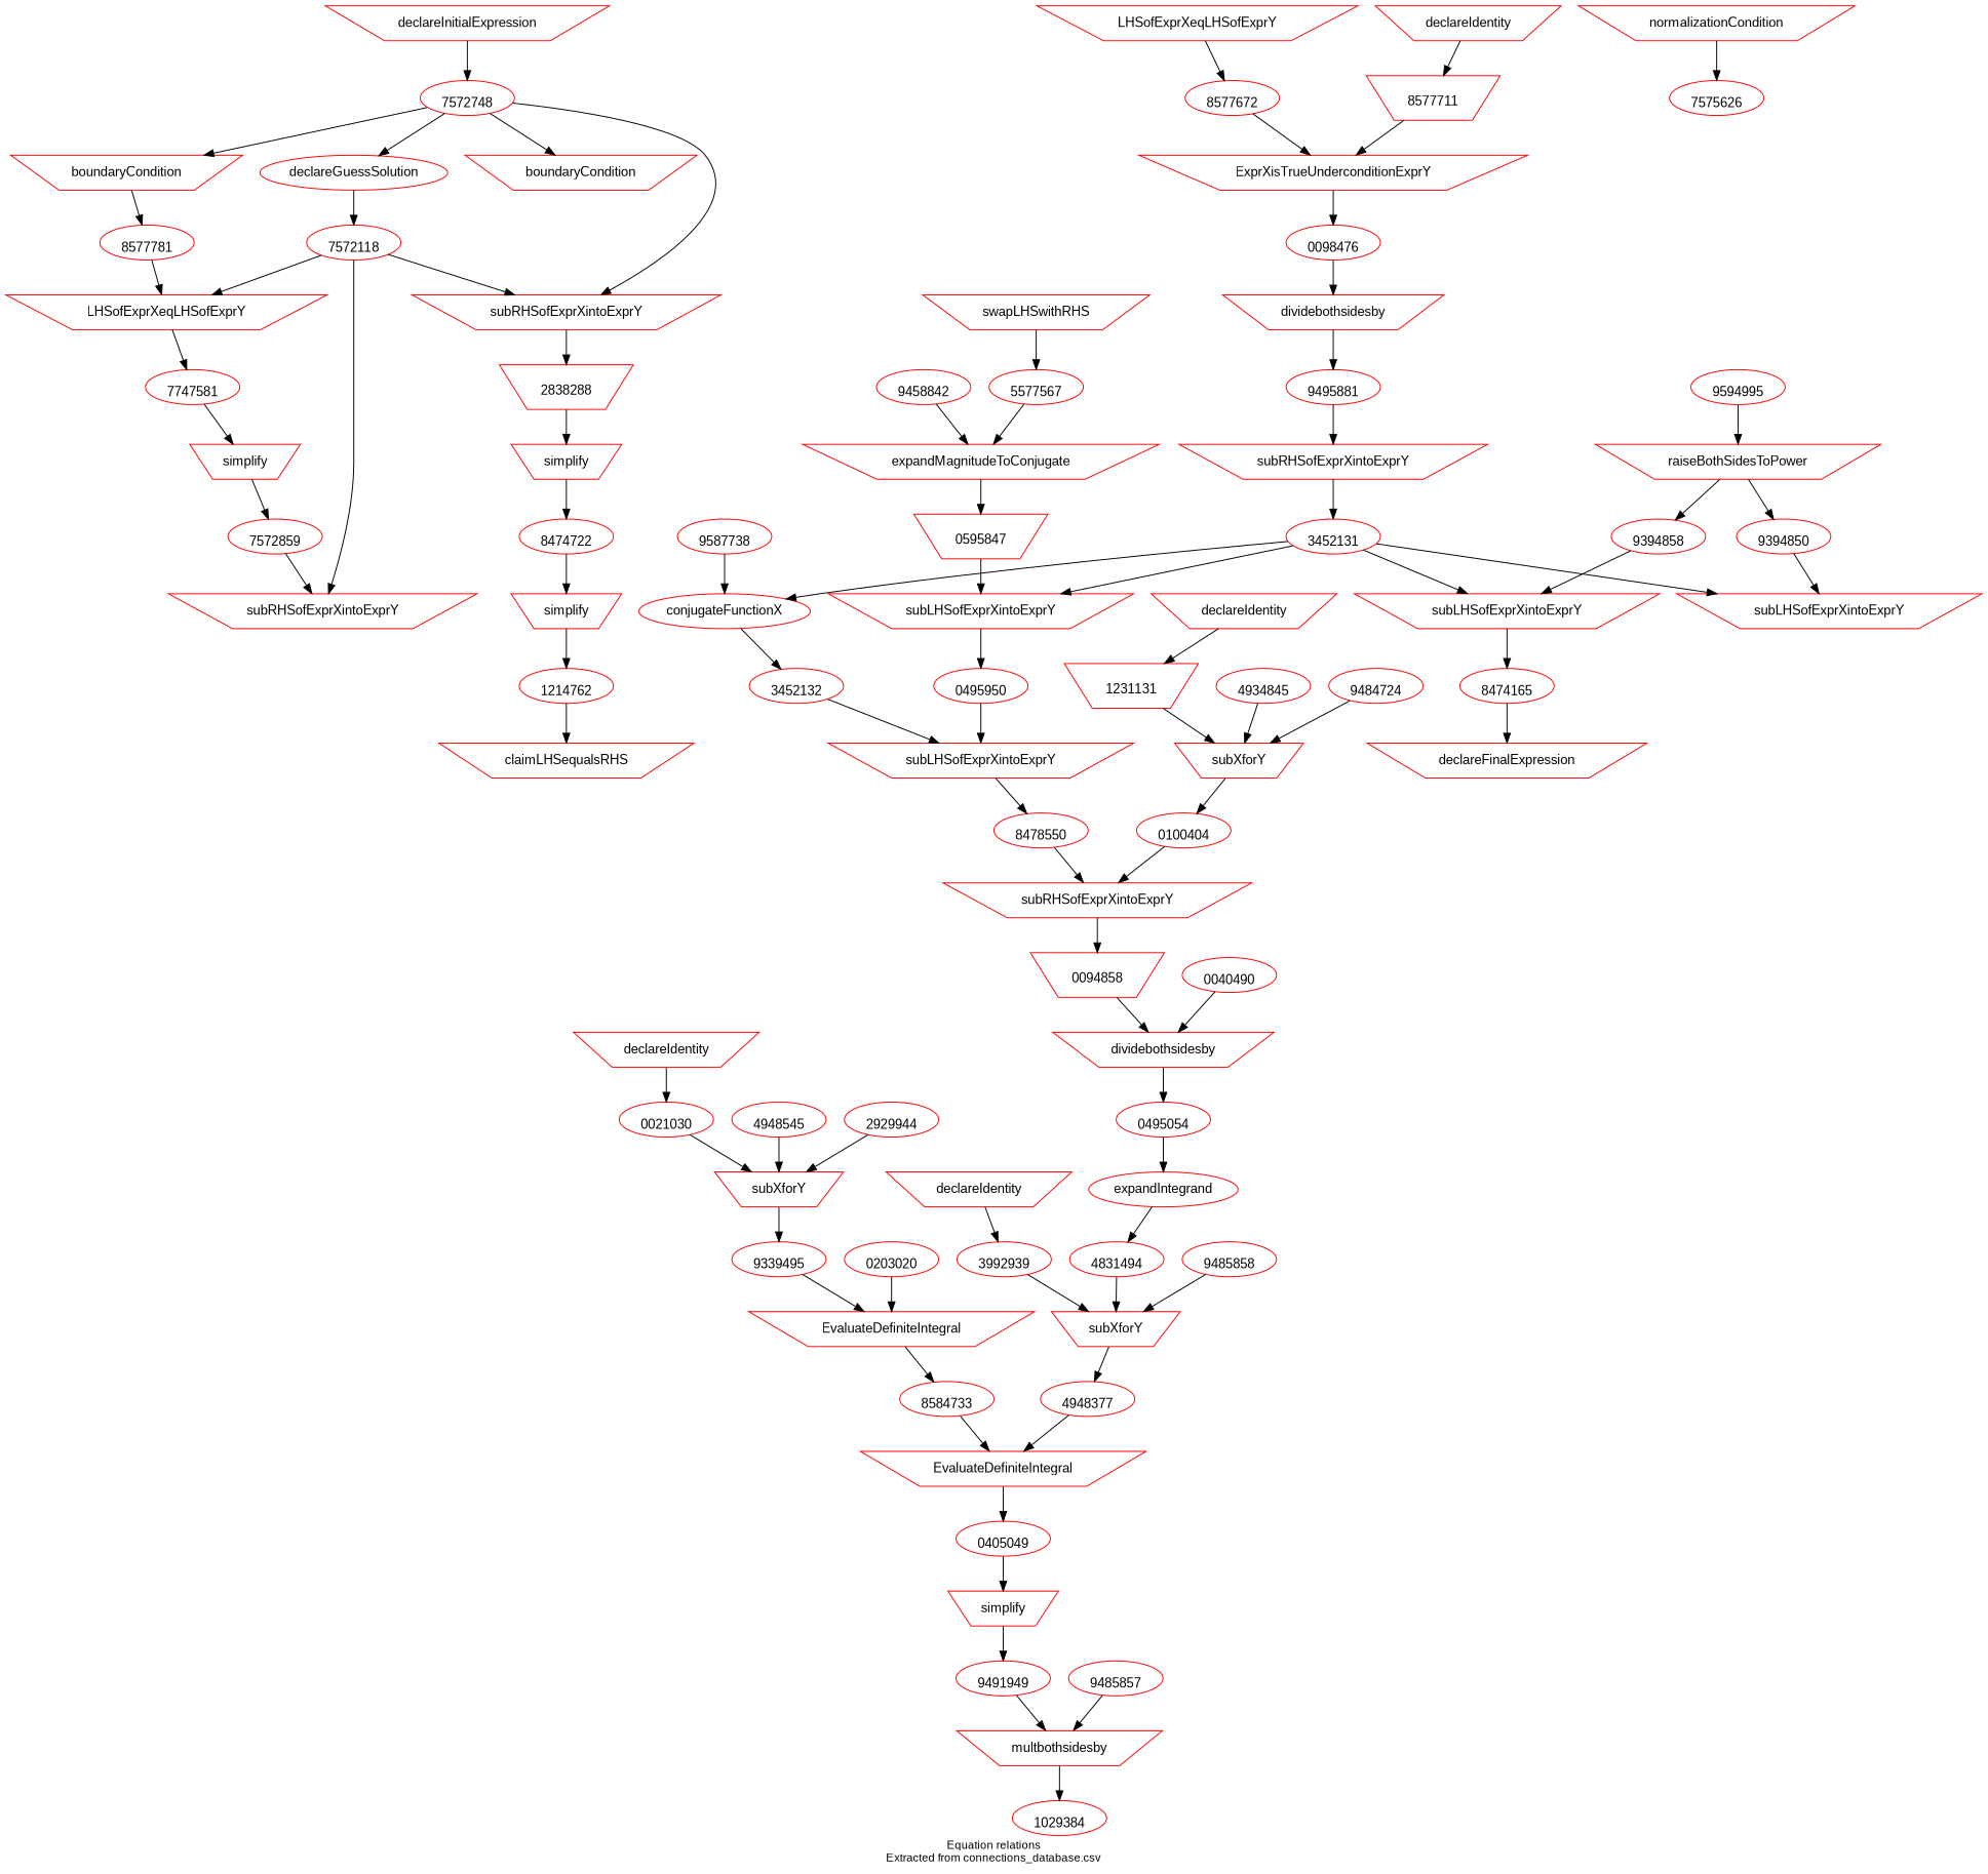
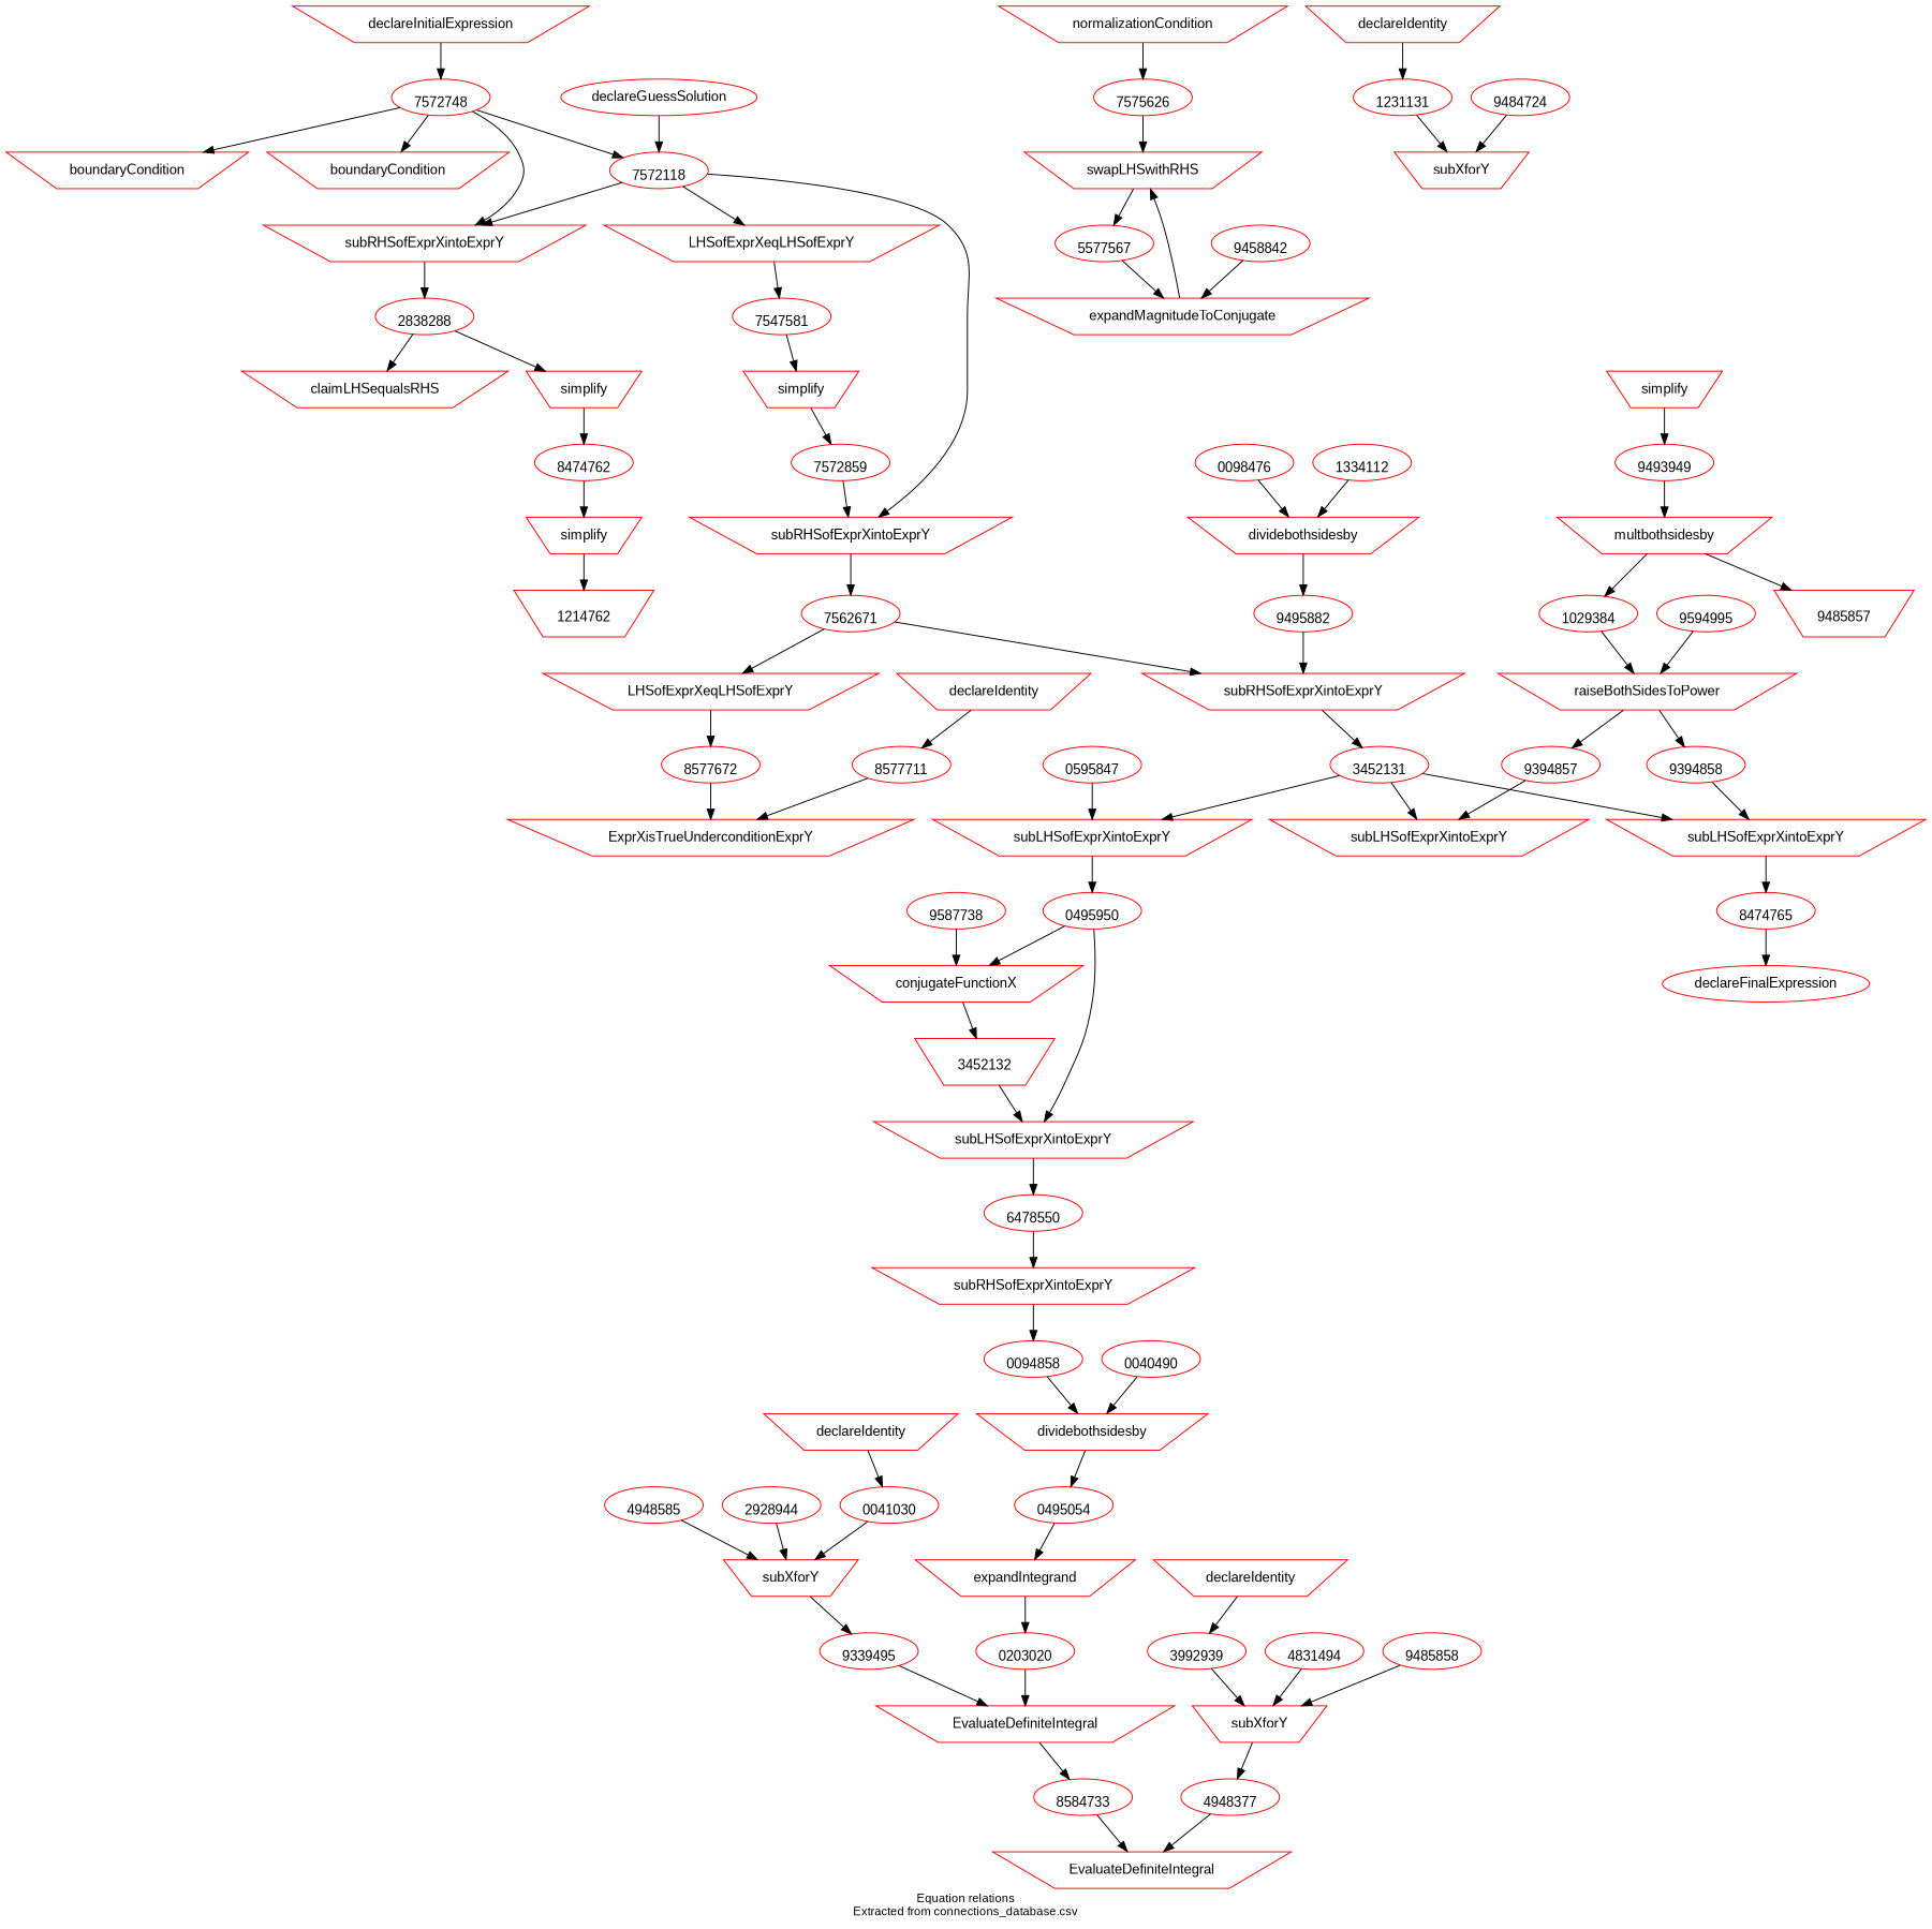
  digraph {
    fontname="Liberation Sans"
    fontsize=12
    label="Equation relations\nExtracted from connections_database.csv"
    node [color=red fontname="Liberation Sans" shape=ellipse labelloc=b]
    edge [fontname="Liberation Sans"]
    n1 [label=declareInitialExpression shape=invtrapezium labelloc=""]
    7572748
    n3 [label=declareGuessSolution labelloc=""]
    n4 [label=boundaryCondition shape=invtrapezium labelloc=""]
    n5 [label=boundaryCondition shape=invtrapezium labelloc=""]
    n6 [label=subRHSofExprXintoExprY shape=invtrapezium labelloc=""]
    7572118
-   8577781
-   2838288 [shape=invtrapezium]
+   2838288
    n10 [label=LHSofExprXeqLHSofExprY shape=invtrapezium labelloc=""]
    n11 [label=subRHSofExprXintoExprY shape=invtrapezium labelloc=""]
-   7547581 [label=7747581]
+   7547581
+   7562671
    n14 [label=LHSofExprXeqLHSofExprY shape=invtrapezium labelloc=""]
    8577672
    n16 [label=simplify shape=invtrapezium labelloc=""]
    7572859
    n18 [label=subRHSofExprXintoExprY shape=invtrapezium labelloc=""]
    3452131
    n20 [label=ExprXisTrueUnderconditionExprY shape=invtrapezium labelloc=""]
    0098476
    n22 [label=declareIdentity shape=invtrapezium labelloc=""]
-   8577711 [shape=invtrapezium]
+   8577711
    n24 [label=dividebothsidesby shape=invtrapezium labelloc=""]
-   9495882 [label=9495881]
-   n27 [label=conjugateFunctionX labelloc=""]
+   9495882
+   1334112
+   n27 [label=conjugateFunctionX shape=invtrapezium labelloc=""]
    n28 [label=subLHSofExprXintoExprY shape=invtrapezium labelloc=""]
    n29 [label=subLHSofExprXintoExprY shape=invtrapezium labelloc=""]
    n30 [label=subLHSofExprXintoExprY shape=invtrapezium labelloc=""]
-   3452132
+   3452132 [shape=invtrapezium]
    0495950
-   8474765 [label=8474165]
+   8474765
    n34 [label=normalizationCondition shape=invtrapezium labelloc=""]
    7575626
    n36 [label=swapLHSwithRHS shape=invtrapezium labelloc=""]
    5577567
    9587738
    n39 [label=subLHSofExprXintoExprY shape=invtrapezium labelloc=""]
-   8478550
+   8478550 [label=6478550]
    n41 [label=expandMagnitudeToConjugate shape=invtrapezium labelloc=""]
-   0595847 [shape=invtrapezium]
+   0595847
    9458842
    n44 [label=subRHSofExprXintoExprY shape=invtrapezium labelloc=""]
-   0094858 [shape=invtrapezium]
+   0094858
    n46 [label=declareIdentity shape=invtrapezium labelloc=""]
-   1231131 [shape=invtrapezium]
+   1231131
    n48 [label=subXforY shape=invtrapezium labelloc=""]
-   0100404
-   4934845
    9484724
    n52 [label=dividebothsidesby shape=invtrapezium labelloc=""]
    0495054
    0040490
-   n55 [label=expandIntegrand labelloc=""]
+   n55 [label=expandIntegrand shape=invtrapezium labelloc=""]
    0203020
    n57 [label=EvaluateDefiniteIntegral shape=invtrapezium labelloc=""]
    8584733
    n59 [label=declareIdentity shape=invtrapezium labelloc=""]
    3992939
    n61 [label=subXforY shape=invtrapezium labelloc=""]
    4948377
    4831494
    n64 [label=EvaluateDefiniteIntegral shape=invtrapezium labelloc=""]
    9485858
-   0405049
    n67 [label=declareIdentity shape=invtrapezium labelloc=""]
-   0021030
+   0021030 [label=0041030]
    n69 [label=subXforY shape=invtrapezium labelloc=""]
    9339495
-   4948585 [label=4948545]
-   2929944
+   4948585
+   2929944 [label=2928944]
    n73 [label=simplify shape=invtrapezium labelloc=""]
-   9493949 [label=9491949]
+   9493949
    n75 [label=multbothsidesby shape=invtrapezium labelloc=""]
    1029384
-   9485857
+   9485857 [shape=invtrapezium]
    n78 [label=raiseBothSidesToPower shape=invtrapezium labelloc=""]
-   9394857 [label=9394850]
+   9394857
    9394858
    9594995
-   n82 [label=declareFinalExpression shape=invtrapezium labelloc=""]
+   n82 [label=declareFinalExpression labelloc=""]
    n83 [label=simplify shape=invtrapezium labelloc=""]
-   8474762 [label=8474722]
+   8474762
    n85 [label=simplify shape=invtrapezium labelloc=""]
-   1214762
+   1214762 [shape=invtrapezium]
    n87 [label=claimLHSequalsRHS shape=invtrapezium labelloc=""]
    n1 -> 7572748
-   7572748 -> n3
+   7572748 -> 7572118
    7572748 -> n4
    7572748 -> n5
    7572748 -> n6
    n3 -> 7572118
-   n4 -> 8577781
    n6 -> 2838288
    7572118 -> n6
    7572118 -> n10
    7572118 -> n11
-   8577781 -> n10
    2838288 -> n83
    n10 -> 7547581
+   n11 -> 7562671
    7547581 -> n16
+   7562671 -> n14
+   7562671 -> n18
    n14 -> 8577672
    8577672 -> n20
    n16 -> 7572859
    7572859 -> n11
    n18 -> 3452131
-   3452131 -> n27
+   0495950 -> n27
    3452131 -> n28
    3452131 -> n29
    3452131 -> n30
-   n20 -> 0098476
    0098476 -> n24
    n22 -> 8577711
    8577711 -> n20
    n24 -> 9495882
    9495882 -> n18
+   1334112 -> n24
    n27 -> 3452132
    n28 -> 0495950
    n30 -> 8474765
    3452132 -> n39
    0495950 -> n39
    8474765 -> n82
    n34 -> 7575626
+   7575626 -> n36
    n36 -> 5577567
    5577567 -> n41
    9587738 -> n27
    n39 -> 8478550
    8478550 -> n44
-   n41 -> 0595847
+   n41 -> n36
    0595847 -> n28
    9458842 -> n41
    n44 -> 0094858
    0094858 -> n52
    n46 -> 1231131
    1231131 -> n48
-   n48 -> 0100404
-   0100404 -> n44
-   4934845 -> n48
    9484724 -> n48
    n52 -> 0495054
    0495054 -> n55
    0040490 -> n52
-   n55 -> 4831494
+   n55 -> 0203020
    0203020 -> n57
    n57 -> 8584733
    8584733 -> n64
    n59 -> 3992939
    3992939 -> n61
    n61 -> 4948377
    4948377 -> n64
    4831494 -> n61
-   n64 -> 0405049
    9485858 -> n61
-   0405049 -> n73
    n67 -> 0021030
    0021030 -> n69
    n69 -> 9339495
    9339495 -> n57
    4948585 -> n69
    2929944 -> n69
    n73 -> 9493949
    9493949 -> n75
    n75 -> 1029384
-   9485857 -> n75
+   1029384 -> n78
+   n75 -> 9485857
    n78 -> 9394857
    n78 -> 9394858
    9394857 -> n29
    9394858 -> n30
    9594995 -> n78
    n83 -> 8474762
    8474762 -> n85
    n85 -> 1214762
-   1214762 -> n87
+   2838288 -> n87
  }
